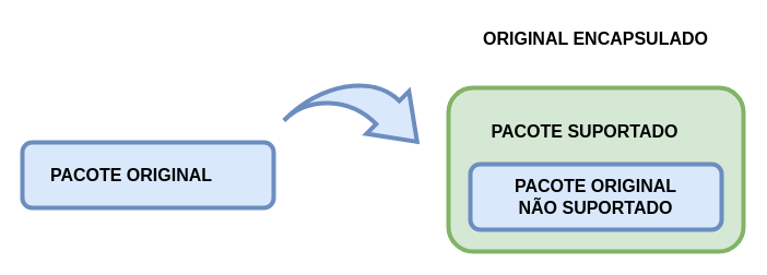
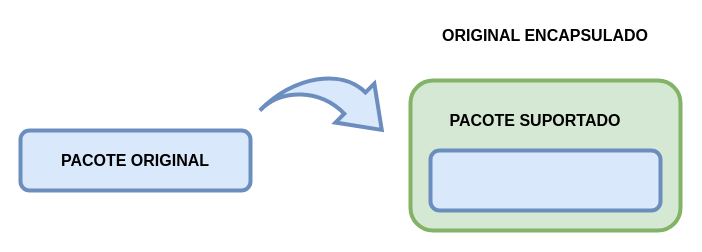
  <mxCell id="0" />
  <mxCell id="1" parent="0" />
  <mxCell id="2" value="" style="rounded=1;whiteSpace=wrap;html=1;strokeWidth=4;fillColor=#d5e8d4;strokeColor=#82b366;" vertex="1" parent="1"><mxGeometry x="410" y="80" width="270" height="150" as="geometry" /></mxCell>
  <mxCell id="3" value="" style="rounded=1;whiteSpace=wrap;html=1;strokeWidth=4;fillColor=#dae8fc;strokeColor=#6c8ebf;" vertex="1" parent="1"><mxGeometry x="20" y="130" width="230" height="60" as="geometry" /></mxCell>
- <mxCell id="4" value="PACOTE ORIGINAL" style="text;html=1;strokeColor=none;fillColor=none;align=center;verticalAlign=middle;whiteSpace=wrap;rounded=0;fontSize=16;fontStyle=1" vertex="1" parent="1"><mxGeometry x="35" y="145" width="170" height="30" as="geometry" /></mxCell>
+ <mxCell id="4" value="PACOTE ORIGINAL" style="text;html=1;strokeColor=none;fillColor=none;align=center;verticalAlign=middle;whiteSpace=wrap;rounded=0;fontSize=16;fontStyle=1" vertex="1" parent="1"><mxGeometry x="50" y="145" width="170" height="30" as="geometry" /></mxCell>
  <mxCell id="5" value="" style="html=1;shadow=0;dashed=0;align=center;verticalAlign=middle;shape=mxgraph.arrows2.jumpInArrow;dy=15;dx=38;arrowHead=55;rotation=45;strokeWidth=4;fillColor=#dae8fc;strokeColor=#6c8ebf;" vertex="1" parent="1"><mxGeometry x="280" y="60" width="100" height="100" as="geometry" /></mxCell>
  <mxCell id="6" value="" style="rounded=1;whiteSpace=wrap;html=1;strokeWidth=4;fillColor=#dae8fc;strokeColor=#6c8ebf;" vertex="1" parent="1"><mxGeometry x="430" y="150" width="230" height="60" as="geometry" /></mxCell>
- <mxCell id="7" value="PACOTE ORIGINAL NÃO SUPORTADO" style="text;html=1;strokeColor=none;fillColor=none;align=center;verticalAlign=middle;whiteSpace=wrap;rounded=0;fontSize=16;fontStyle=1" vertex="1" parent="1"><mxGeometry x="460" y="165" width="170" height="30" as="geometry" /></mxCell>
  <mxCell id="8" value="ORIGINAL ENCAPSULADO" style="text;html=1;strokeColor=none;fillColor=none;align=center;verticalAlign=middle;whiteSpace=wrap;rounded=0;fontSize=16;fontStyle=1" vertex="1" parent="1"><mxGeometry x="440" y="20" width="210" height="30" as="geometry" /></mxCell>
  <mxCell id="9" value="PACOTE SUPORTADO" style="text;html=1;strokeColor=none;fillColor=none;align=center;verticalAlign=middle;whiteSpace=wrap;rounded=0;fontSize=16;fontStyle=1" vertex="1" parent="1"><mxGeometry x="430" y="105" width="210" height="30" as="geometry" /></mxCell>
